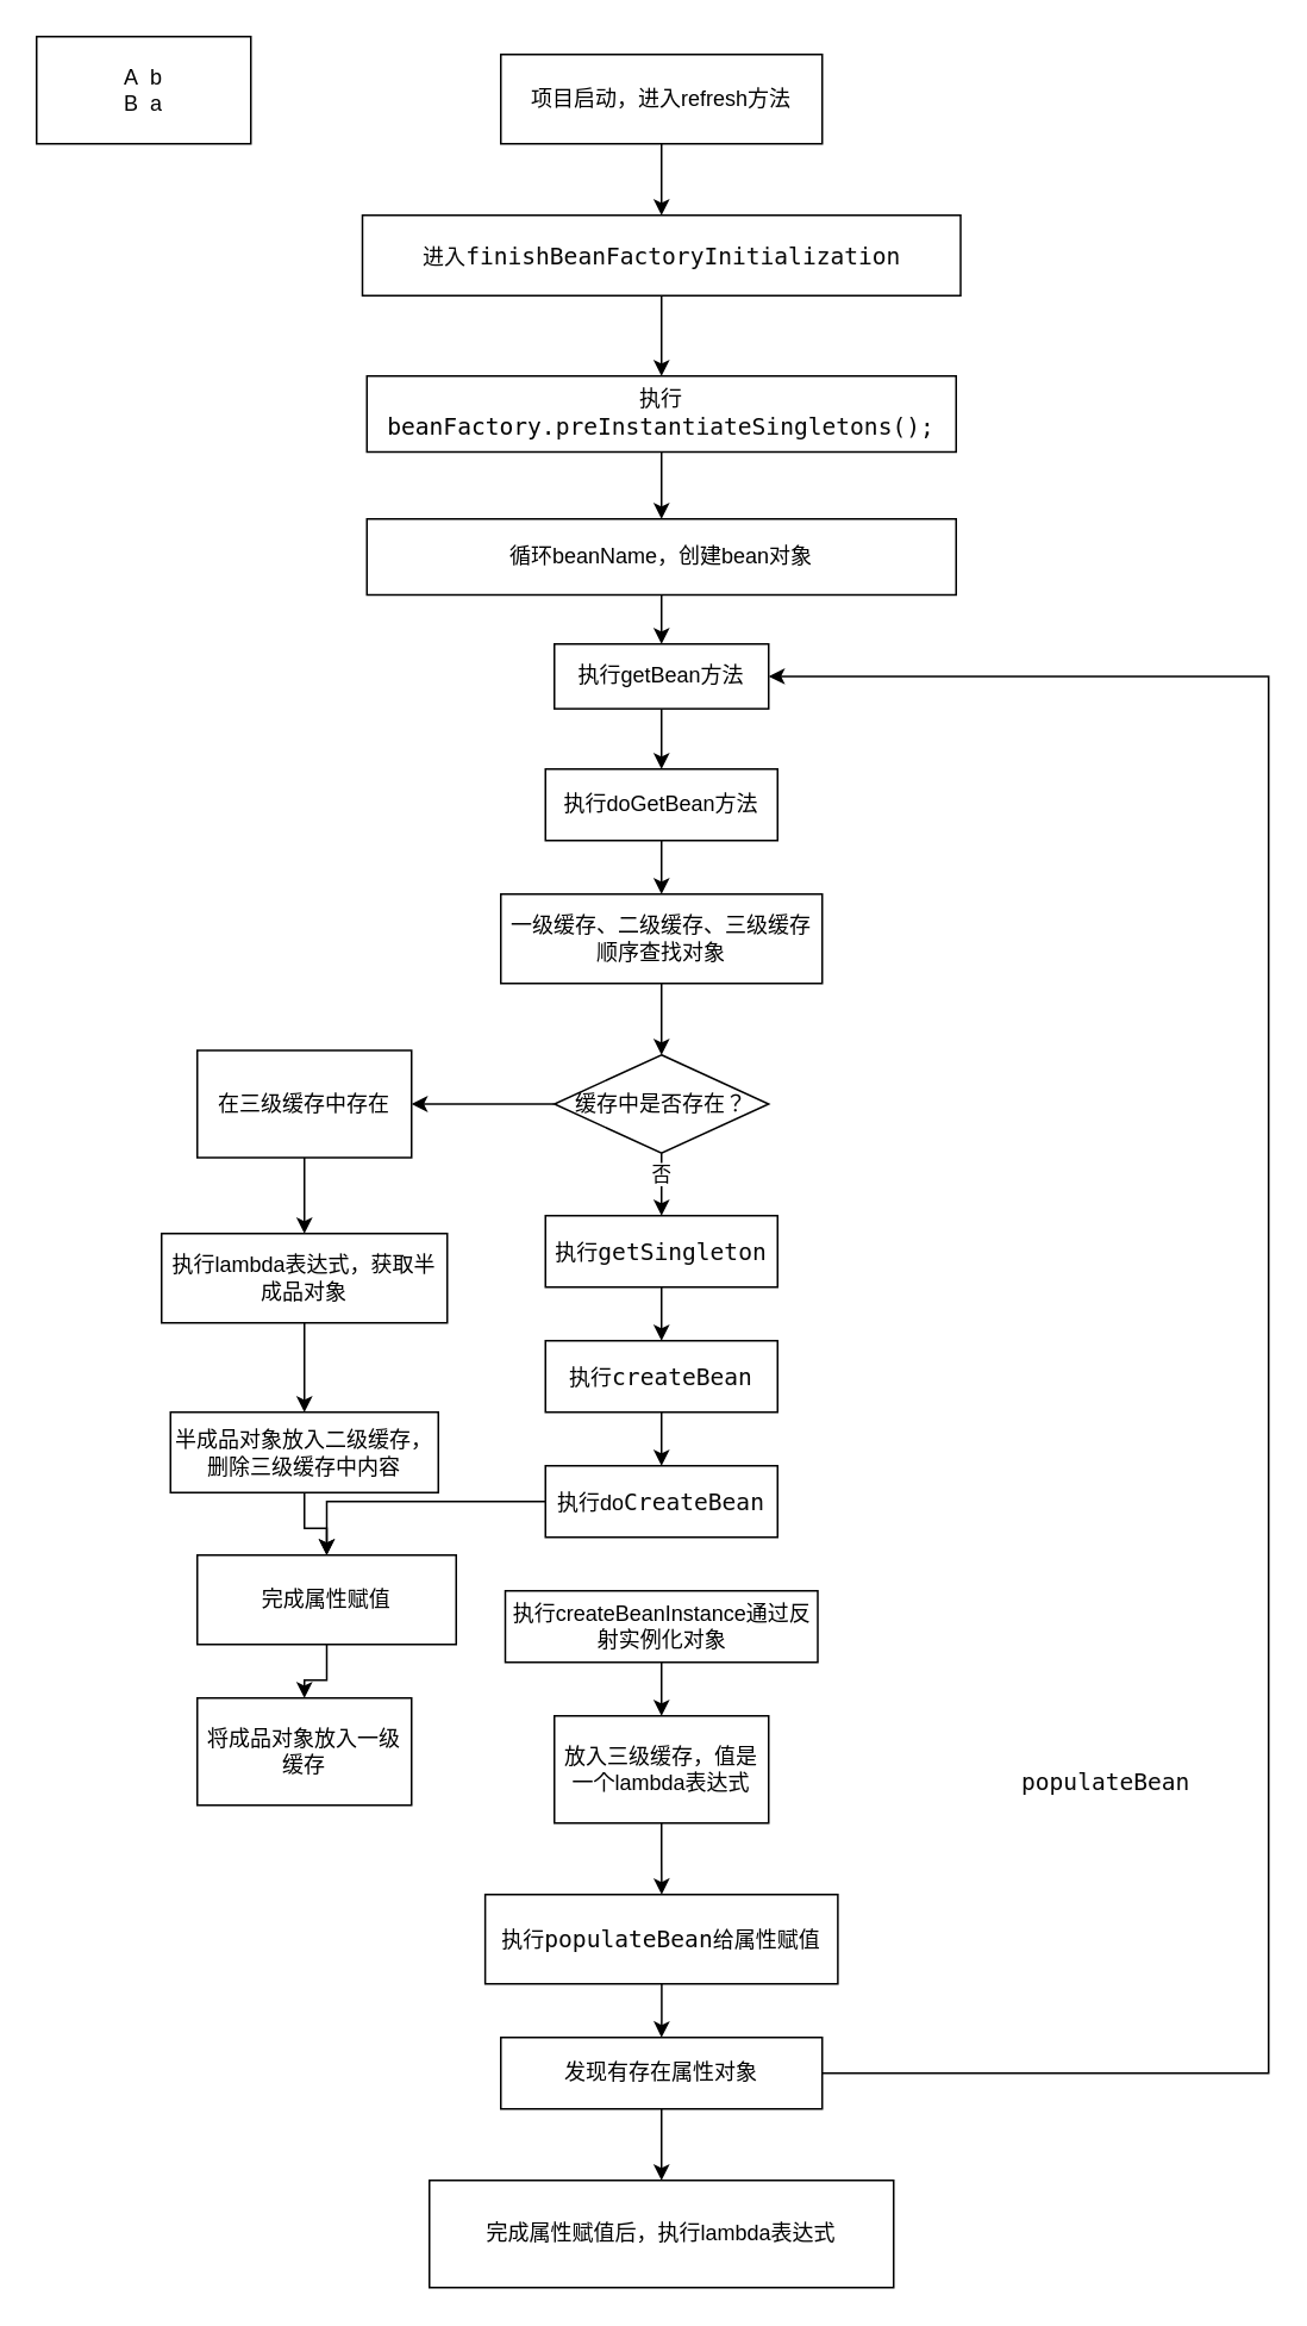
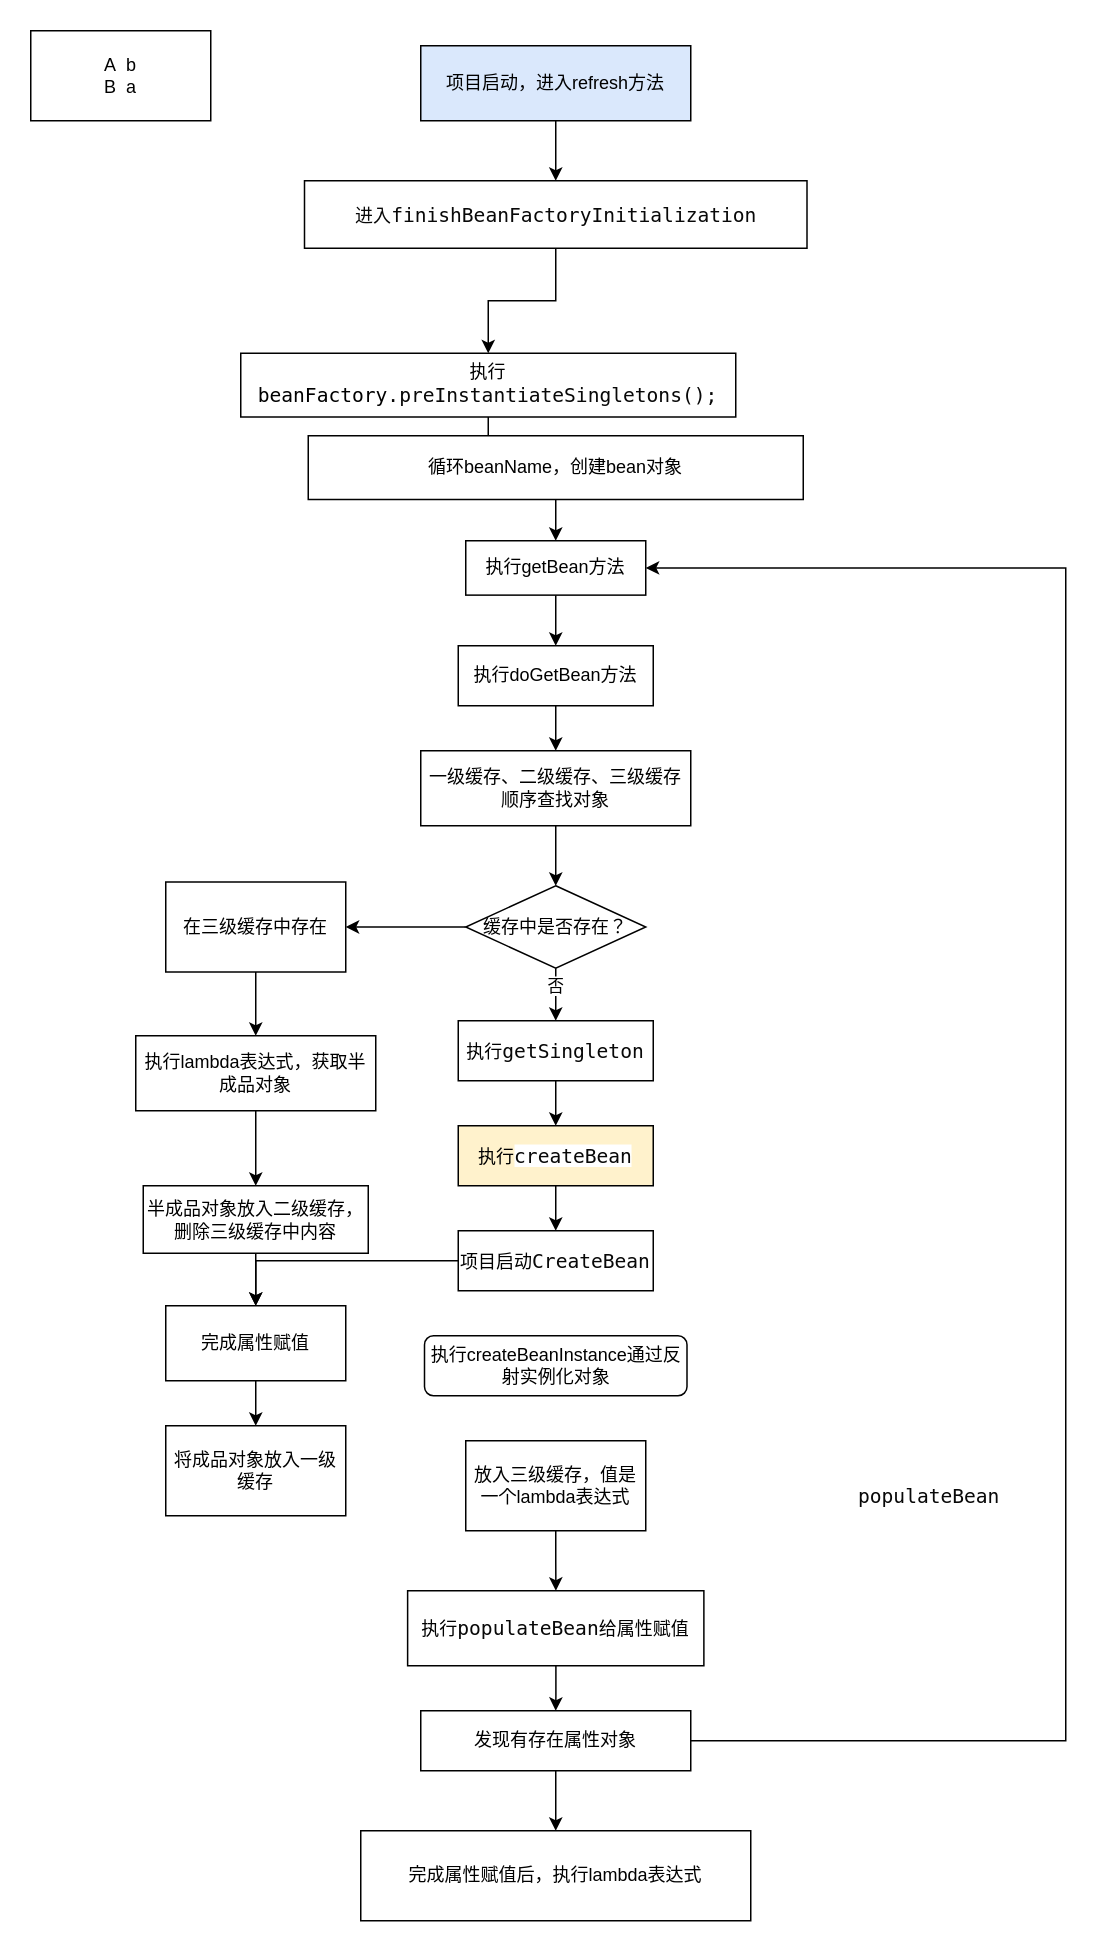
  <mxCell id="0" />
  <mxCell id="1" parent="0" />
  <mxCell id="2" value="" style="edgeStyle=orthogonalEdgeStyle;rounded=0;orthogonalLoop=1;jettySize=auto;html=1;" edge="1" parent="1" source="3" target="5"><mxGeometry relative="1" as="geometry" /></mxCell>
- <mxCell id="3" value="项目启动，进入refresh方法" style="rounded=0;whiteSpace=wrap;html=1;" vertex="1" parent="1"><mxGeometry x="280" y="30" width="180" height="50" as="geometry" /></mxCell>
+ <mxCell id="3" value="项目启动，进入refresh方法" style="rounded=0;whiteSpace=wrap;html=1;fillColor=#dae8fc;" vertex="1" parent="1"><mxGeometry x="280" y="30" width="180" height="50" as="geometry" /></mxCell>
  <mxCell id="4" value="" style="edgeStyle=orthogonalEdgeStyle;rounded=0;orthogonalLoop=1;jettySize=auto;html=1;" edge="1" parent="1" source="5" target="7"><mxGeometry relative="1" as="geometry" /></mxCell>
  <mxCell id="5" value="&lt;span style=&quot;background-color: rgb(255, 255, 255); color: rgb(8, 8, 8);&quot;&gt;进入&lt;/span&gt;&lt;span style=&quot;font-family: &amp;quot;JetBrains Mono&amp;quot;, monospace; font-size: 9.8pt; background-color: rgb(255, 255, 255); color: rgb(8, 8, 8);&quot;&gt;finishBeanFactoryInitialization&lt;/span&gt;" style="whiteSpace=wrap;html=1;rounded=0;" vertex="1" parent="1"><mxGeometry x="202.5" y="120" width="335" height="45" as="geometry" /></mxCell>
  <mxCell id="6" value="" style="edgeStyle=orthogonalEdgeStyle;rounded=0;orthogonalLoop=1;jettySize=auto;html=1;" edge="1" parent="1" source="7" target="9"><mxGeometry relative="1" as="geometry" /></mxCell>
- <mxCell id="7" value="执行&lt;span style=&quot;font-family: &amp;quot;JetBrains Mono&amp;quot;, monospace; font-size: 9.8pt; background-color: rgb(255, 255, 255);&quot;&gt;beanFactory&lt;/span&gt;&lt;span style=&quot;font-family: &amp;quot;JetBrains Mono&amp;quot;, monospace; font-size: 9.8pt; background-color: rgb(255, 255, 255); color: rgb(8, 8, 8);&quot;&gt;.preInstantiateSingletons();&lt;/span&gt;" style="whiteSpace=wrap;html=1;rounded=0;" vertex="1" parent="1"><mxGeometry x="205" y="210" width="330" height="42.5" as="geometry" /></mxCell>
+ <mxCell id="7" value="执行&lt;span style=&quot;font-family: &amp;quot;JetBrains Mono&amp;quot;, monospace; font-size: 9.8pt; background-color: rgb(255, 255, 255);&quot;&gt;beanFactory&lt;/span&gt;&lt;span style=&quot;font-family: &amp;quot;JetBrains Mono&amp;quot;, monospace; font-size: 9.8pt; background-color: rgb(255, 255, 255); color: rgb(8, 8, 8);&quot;&gt;.preInstantiateSingletons();&lt;/span&gt;" style="whiteSpace=wrap;html=1;rounded=0;" vertex="1" parent="1"><mxGeometry x="160" y="235" width="330" height="42.5" as="geometry" /></mxCell>
  <mxCell id="8" value="" style="edgeStyle=orthogonalEdgeStyle;rounded=0;orthogonalLoop=1;jettySize=auto;html=1;" edge="1" parent="1" source="9" target="11"><mxGeometry relative="1" as="geometry" /></mxCell>
  <mxCell id="9" value="循环beanName，创建bean对象" style="whiteSpace=wrap;html=1;rounded=0;" vertex="1" parent="1"><mxGeometry x="205" y="290" width="330" height="42.5" as="geometry" /></mxCell>
  <mxCell id="10" value="" style="edgeStyle=orthogonalEdgeStyle;rounded=0;orthogonalLoop=1;jettySize=auto;html=1;" edge="1" parent="1" source="11" target="13"><mxGeometry relative="1" as="geometry" /></mxCell>
  <mxCell id="11" value="执行getBean方法" style="whiteSpace=wrap;html=1;rounded=0;" vertex="1" parent="1"><mxGeometry x="310" y="360" width="120" height="36.25" as="geometry" /></mxCell>
  <mxCell id="12" value="" style="edgeStyle=orthogonalEdgeStyle;rounded=0;orthogonalLoop=1;jettySize=auto;html=1;" edge="1" parent="1" source="13" target="15"><mxGeometry relative="1" as="geometry" /></mxCell>
  <mxCell id="13" value="执行doGetBean方法" style="whiteSpace=wrap;html=1;rounded=0;" vertex="1" parent="1"><mxGeometry x="305" y="430" width="130" height="40" as="geometry" /></mxCell>
  <mxCell id="14" value="" style="edgeStyle=orthogonalEdgeStyle;rounded=0;orthogonalLoop=1;jettySize=auto;html=1;" edge="1" parent="1" source="15" target="19"><mxGeometry relative="1" as="geometry" /></mxCell>
  <mxCell id="15" value="一级缓存、&lt;span style=&quot;background-color: transparent; color: light-dark(rgb(0, 0, 0), rgb(255, 255, 255));&quot;&gt;二级缓存、&lt;/span&gt;&lt;span style=&quot;background-color: transparent; color: light-dark(rgb(0, 0, 0), rgb(255, 255, 255));&quot;&gt;三级缓存&lt;/span&gt;&lt;div&gt;顺序查找对象&lt;/div&gt;" style="whiteSpace=wrap;html=1;rounded=0;" vertex="1" parent="1"><mxGeometry x="280" y="500" width="180" height="50" as="geometry" /></mxCell>
  <mxCell id="16" value="" style="edgeStyle=orthogonalEdgeStyle;rounded=0;orthogonalLoop=1;jettySize=auto;html=1;" edge="1" parent="1" source="19" target="21"><mxGeometry relative="1" as="geometry" /></mxCell>
  <mxCell id="17" value="否" style="edgeLabel;html=1;align=center;verticalAlign=middle;resizable=0;points=[];" vertex="1" connectable="0" parent="16"><mxGeometry x="-0.528" y="-1" relative="1" as="geometry"><mxPoint as="offset" /></mxGeometry></mxCell>
  <mxCell id="18" value="" style="edgeStyle=orthogonalEdgeStyle;rounded=0;orthogonalLoop=1;jettySize=auto;html=1;" edge="1" parent="1" source="19" target="38"><mxGeometry relative="1" as="geometry" /></mxCell>
  <mxCell id="19" value="缓存中是否存在？" style="rhombus;whiteSpace=wrap;html=1;rounded=0;" vertex="1" parent="1"><mxGeometry x="310" y="590" width="120" height="55" as="geometry" /></mxCell>
  <mxCell id="20" value="" style="edgeStyle=orthogonalEdgeStyle;rounded=0;orthogonalLoop=1;jettySize=auto;html=1;" edge="1" parent="1" source="21" target="23"><mxGeometry relative="1" as="geometry" /></mxCell>
  <mxCell id="21" value="执行&lt;span style=&quot;font-family: &amp;quot;JetBrains Mono&amp;quot;, monospace; font-size: 9.8pt; background-color: rgb(255, 255, 255); color: rgb(8, 8, 8);&quot;&gt;getSingleton&lt;/span&gt;" style="whiteSpace=wrap;html=1;rounded=0;" vertex="1" parent="1"><mxGeometry x="305" y="680" width="130" height="40" as="geometry" /></mxCell>
  <mxCell id="22" value="" style="edgeStyle=orthogonalEdgeStyle;rounded=0;orthogonalLoop=1;jettySize=auto;html=1;" edge="1" parent="1" source="23" target="25"><mxGeometry relative="1" as="geometry" /></mxCell>
- <mxCell id="23" value="执行&lt;span style=&quot;font-family: &amp;quot;JetBrains Mono&amp;quot;, monospace; font-size: 9.8pt; background-color: rgb(255, 255, 255); color: rgb(8, 8, 8);&quot;&gt;createBean&lt;/span&gt;" style="whiteSpace=wrap;html=1;rounded=0;" vertex="1" parent="1"><mxGeometry x="305" y="750" width="130" height="40" as="geometry" /></mxCell>
+ <mxCell id="23" value="执行&lt;span style=&quot;font-family: &amp;quot;JetBrains Mono&amp;quot;, monospace; font-size: 9.8pt; background-color: rgb(255, 255, 255); color: rgb(8, 8, 8);&quot;&gt;createBean&lt;/span&gt;" style="whiteSpace=wrap;html=1;rounded=0;fillColor=#fff2cc;" vertex="1" parent="1"><mxGeometry x="305" y="750" width="130" height="40" as="geometry" /></mxCell>
  <mxCell id="24" value="" style="edgeStyle=orthogonalEdgeStyle;rounded=0;orthogonalLoop=1;jettySize=auto;html=1;" edge="1" parent="1" source="25" target="44"><mxGeometry relative="1" as="geometry" /></mxCell>
- <mxCell id="25" value="执行do&lt;span style=&quot;font-family: &amp;quot;JetBrains Mono&amp;quot;, monospace; font-size: 9.8pt; background-color: rgb(255, 255, 255); color: rgb(8, 8, 8);&quot;&gt;CreateBean&lt;/span&gt;" style="whiteSpace=wrap;html=1;rounded=0;" vertex="1" parent="1"><mxGeometry x="305" y="820" width="130" height="40" as="geometry" /></mxCell>
- <mxCell id="26" value="" style="edgeStyle=orthogonalEdgeStyle;rounded=0;orthogonalLoop=1;jettySize=auto;html=1;" edge="1" parent="1" source="27" target="36"><mxGeometry relative="1" as="geometry" /></mxCell>
- <mxCell id="27" value="执行createBeanInstance通过反射实例化对象" style="whiteSpace=wrap;html=1;rounded=0;" vertex="1" parent="1"><mxGeometry x="282.5" y="890" width="175" height="40" as="geometry" /></mxCell>
+ <mxCell id="25" value="项目启动&lt;span style=&quot;font-family: &amp;quot;JetBrains Mono&amp;quot;, monospace; font-size: 9.8pt; background-color: rgb(255, 255, 255); color: rgb(8, 8, 8);&quot;&gt;CreateBean&lt;/span&gt;" style="whiteSpace=wrap;html=1;rounded=0;" vertex="1" parent="1"><mxGeometry x="305" y="820" width="130" height="40" as="geometry" /></mxCell>
+ <mxCell id="27" value="执行createBeanInstance通过反射实例化对象" style="whiteSpace=wrap;html=1;rounded=1;" vertex="1" parent="1"><mxGeometry x="282.5" y="890" width="175" height="40" as="geometry" /></mxCell>
  <mxCell id="28" value="&lt;div style=&quot;background-color:#ffffff;color:#080808&quot;&gt;&lt;pre style=&quot;font-family:'JetBrains Mono',monospace;font-size:9.8pt;&quot;&gt;populateBean&lt;/pre&gt;&lt;/div&gt;" style="text;whiteSpace=wrap;html=1;" vertex="1" parent="1"><mxGeometry x="570" y="970" width="130" height="70" as="geometry" /></mxCell>
  <mxCell id="29" value="" style="edgeStyle=orthogonalEdgeStyle;rounded=0;orthogonalLoop=1;jettySize=auto;html=1;" edge="1" parent="1" source="30" target="34"><mxGeometry relative="1" as="geometry" /></mxCell>
  <mxCell id="30" value="执行&lt;span style=&quot;color: rgb(8, 8, 8); font-family: &amp;quot;JetBrains Mono&amp;quot;, monospace; font-size: 9.8pt; text-align: left; background-color: transparent;&quot;&gt;populateBean&lt;/span&gt;&lt;span style=&quot;background-color: transparent; color: light-dark(rgb(0, 0, 0), rgb(255, 255, 255));&quot;&gt;给属性赋值&lt;/span&gt;" style="whiteSpace=wrap;html=1;rounded=0;" vertex="1" parent="1"><mxGeometry x="271.25" y="1060" width="197.5" height="50" as="geometry" /></mxCell>
  <mxCell id="31" value="A&amp;nbsp; b&lt;div&gt;B&amp;nbsp; a&lt;/div&gt;" style="rounded=0;whiteSpace=wrap;html=1;" vertex="1" parent="1"><mxGeometry x="20" y="20" width="120" height="60" as="geometry" /></mxCell>
  <mxCell id="32" style="edgeStyle=orthogonalEdgeStyle;rounded=0;orthogonalLoop=1;jettySize=auto;html=1;exitX=1;exitY=0.5;exitDx=0;exitDy=0;entryX=1;entryY=0.5;entryDx=0;entryDy=0;" edge="1" parent="1" source="34" target="11"><mxGeometry relative="1" as="geometry"><Array as="points"><mxPoint x="710" y="1160" /><mxPoint x="710" y="378" /></Array></mxGeometry></mxCell>
  <mxCell id="33" value="" style="edgeStyle=orthogonalEdgeStyle;rounded=0;orthogonalLoop=1;jettySize=auto;html=1;" edge="1" parent="1" source="34" target="46"><mxGeometry relative="1" as="geometry" /></mxCell>
  <mxCell id="34" value="发现有存在属性对象" style="whiteSpace=wrap;html=1;rounded=0;" vertex="1" parent="1"><mxGeometry x="280" y="1140" width="180" height="40" as="geometry" /></mxCell>
  <mxCell id="35" style="edgeStyle=orthogonalEdgeStyle;rounded=0;orthogonalLoop=1;jettySize=auto;html=1;exitX=0.5;exitY=1;exitDx=0;exitDy=0;" edge="1" parent="1" source="36" target="30"><mxGeometry relative="1" as="geometry" /></mxCell>
  <mxCell id="36" value="放入三级缓存，值是一个lambda表达式" style="rounded=0;whiteSpace=wrap;html=1;" vertex="1" parent="1"><mxGeometry x="310" y="960" width="120" height="60" as="geometry" /></mxCell>
  <mxCell id="37" value="" style="edgeStyle=orthogonalEdgeStyle;rounded=0;orthogonalLoop=1;jettySize=auto;html=1;" edge="1" parent="1" source="38" target="40"><mxGeometry relative="1" as="geometry" /></mxCell>
  <mxCell id="38" value="在三级缓存中存在" style="whiteSpace=wrap;html=1;rounded=0;" vertex="1" parent="1"><mxGeometry x="110" y="587.5" width="120" height="60" as="geometry" /></mxCell>
  <mxCell id="39" value="" style="edgeStyle=orthogonalEdgeStyle;rounded=0;orthogonalLoop=1;jettySize=auto;html=1;" edge="1" parent="1" source="40" target="42"><mxGeometry relative="1" as="geometry" /></mxCell>
  <mxCell id="40" value="执行lambda表达式，获取半成品对象" style="whiteSpace=wrap;html=1;rounded=0;" vertex="1" parent="1"><mxGeometry x="90" y="690" width="160" height="50" as="geometry" /></mxCell>
  <mxCell id="41" value="" style="edgeStyle=orthogonalEdgeStyle;rounded=0;orthogonalLoop=1;jettySize=auto;html=1;" edge="1" parent="1" source="42" target="44"><mxGeometry relative="1" as="geometry" /></mxCell>
  <mxCell id="42" value="半成品对象放入二级缓存，删除三级缓存中内容" style="whiteSpace=wrap;html=1;rounded=0;" vertex="1" parent="1"><mxGeometry x="95" y="790" width="150" height="45" as="geometry" /></mxCell>
  <mxCell id="43" value="" style="edgeStyle=orthogonalEdgeStyle;rounded=0;orthogonalLoop=1;jettySize=auto;html=1;" edge="1" parent="1" source="44" target="45"><mxGeometry relative="1" as="geometry" /></mxCell>
- <mxCell id="44" value="完成属性赋值" style="whiteSpace=wrap;html=1;rounded=0;" vertex="1" parent="1"><mxGeometry x="110" y="870" width="145" height="50" as="geometry" /></mxCell>
+ <mxCell id="44" value="完成属性赋值" style="whiteSpace=wrap;html=1;rounded=0;" vertex="1" parent="1"><mxGeometry x="110" y="870" width="120" height="50" as="geometry" /></mxCell>
  <mxCell id="45" value="将成品对象放入一级缓存" style="whiteSpace=wrap;html=1;rounded=0;" vertex="1" parent="1"><mxGeometry x="110" y="950" width="120" height="60" as="geometry" /></mxCell>
  <mxCell id="46" value="完成属性赋值后，执行lambda表达式" style="whiteSpace=wrap;html=1;rounded=0;" vertex="1" parent="1"><mxGeometry x="240" y="1220" width="260" height="60" as="geometry" /></mxCell>
